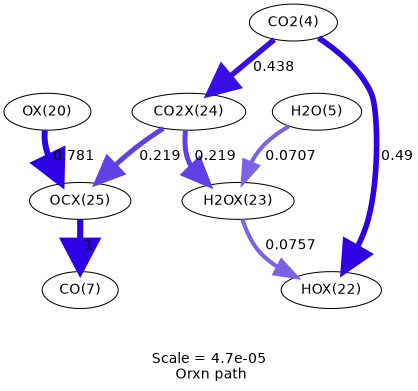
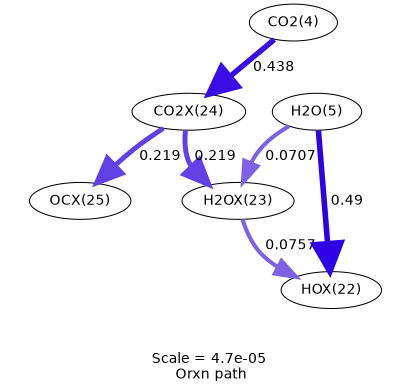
  digraph {
    fontname=Helvetica
    label="Scale = 4.7e-05\l Orxn path"
    node [fontname=Helvetica]
    edge [arrowsize=2.43 color="0.7, 0.719, 0.9" fontname=Helvetica penwidth=4.85]
    n1 [label="HOX(22)"]
-   n2 [label="OX(20)"]
    n3 [label="OCX(25)"]
-   n4 [label="CO(7)"]
    n5 [label="CO2X(24)"]
    n6 [label="H2OX(23)"]
    n7 [label="H2O(5)"]
    n8 [label="CO2(4)"]
-   n2 -> n3 [arrowsize=2.91 color="0.7, 1.28, 0.9" label=" 0.781" penwidth=5.81]
-   n3 -> n4 [arrowsize=3 color="0.7, 1.5, 0.9" label=" 1" penwidth=6]
    n5 -> n3 [label=" 0.219"]
    n5 -> n6 [label=" 0.219"]
    n6 -> n1 [arrowsize=2 color="0.7, 0.571, 0.9" label=" 0.0757" penwidth=4]
-   n8 -> n1 [arrowsize=2.73 color="0.7, 0.99, 0.9" label=" 0.49" penwidth=5.46]
+   n7 -> n1 [arrowsize=2.73 color="0.7, 0.99, 0.9" label=" 0.49" penwidth=5.46]
    n7 -> n6 [arrowsize=2 color="0.7, 0.571, 0.9" label=" 0.0707" penwidth=4]
    n8 -> n5 [arrowsize=2.69 color="0.7, 0.938, 0.9" label=" 0.438" penwidth=5.38]
  }
